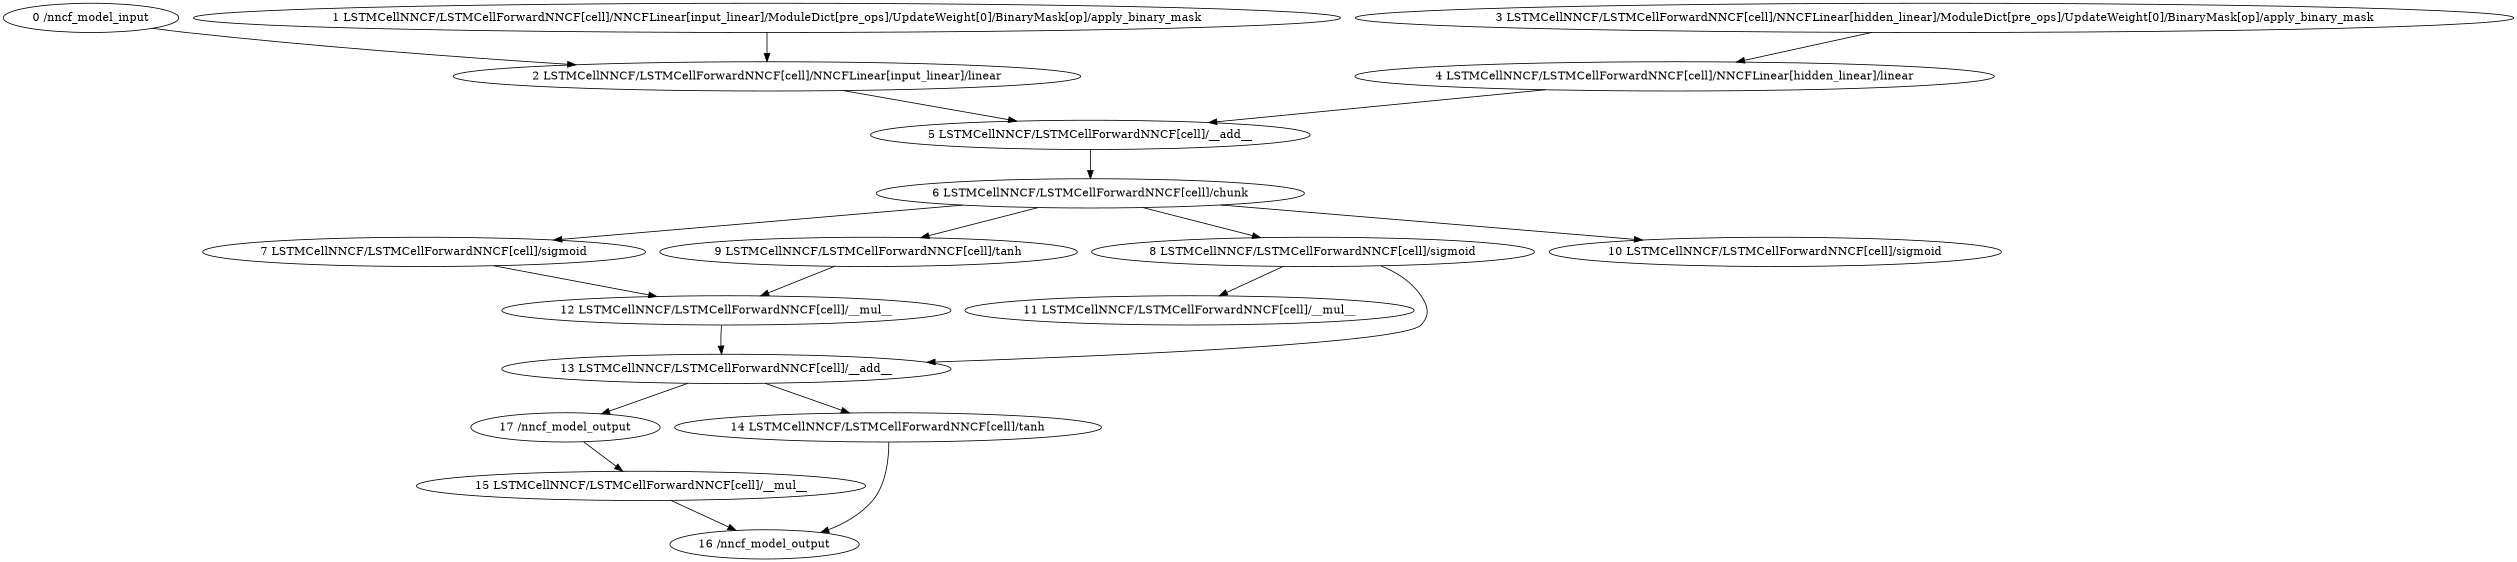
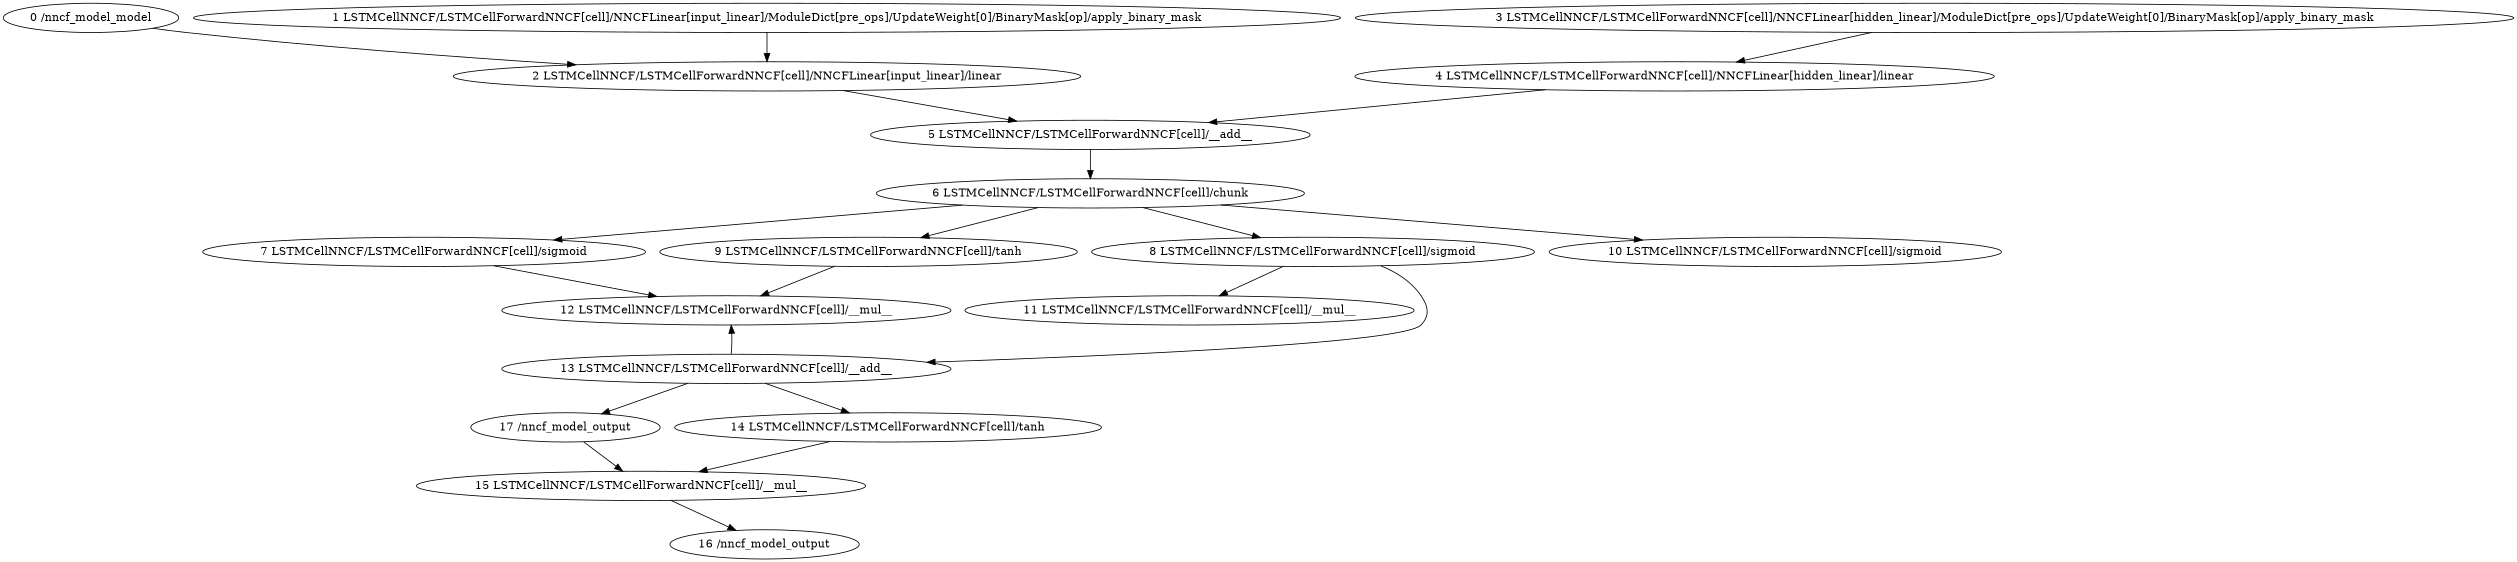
  strict digraph {
    node [type=sigmoid scope="LSTMCellNNCF/LSTMCellForwardNNCF[cell]"]
-   "0 /nncf_model_input" [type=nncf_model_input scope=""]
+   "0 /nncf_model_input" [type=nncf_model_input label="0 /nncf_model_model" scope=""]
    "2 LSTMCellNNCF/LSTMCellForwardNNCF[cell]/NNCFLinear[input_linear]/linear" [scope="LSTMCellNNCF/LSTMCellForwardNNCF[cell]/NNCFLinear[input_linear]" type=linear]
    "5 LSTMCellNNCF/LSTMCellForwardNNCF[cell]/__add__" [type=__add__]
    "1 LSTMCellNNCF/LSTMCellForwardNNCF[cell]/NNCFLinear[input_linear]/ModuleDict[pre_ops]/UpdateWeight[0]/BinaryMask[op]/apply_binary_mask" [scope="LSTMCellNNCF/LSTMCellForwardNNCF[cell]/NNCFLinear[input_linear]/ModuleDict[pre_ops]/UpdateWeight[0]/BinaryMask[op]" type=apply_binary_mask]
    "6 LSTMCellNNCF/LSTMCellForwardNNCF[cell]/chunk" [type=chunk]
    "3 LSTMCellNNCF/LSTMCellForwardNNCF[cell]/NNCFLinear[hidden_linear]/ModuleDict[pre_ops]/UpdateWeight[0]/BinaryMask[op]/apply_binary_mask" [scope="LSTMCellNNCF/LSTMCellForwardNNCF[cell]/NNCFLinear[hidden_linear]/ModuleDict[pre_ops]/UpdateWeight[0]/BinaryMask[op]" type=apply_binary_mask]
    "4 LSTMCellNNCF/LSTMCellForwardNNCF[cell]/NNCFLinear[hidden_linear]/linear" [scope="LSTMCellNNCF/LSTMCellForwardNNCF[cell]/NNCFLinear[hidden_linear]" type=linear]
    "7 LSTMCellNNCF/LSTMCellForwardNNCF[cell]/sigmoid"
    "8 LSTMCellNNCF/LSTMCellForwardNNCF[cell]/sigmoid"
    "9 LSTMCellNNCF/LSTMCellForwardNNCF[cell]/tanh" [type=tanh]
    "10 LSTMCellNNCF/LSTMCellForwardNNCF[cell]/sigmoid"
    "12 LSTMCellNNCF/LSTMCellForwardNNCF[cell]/__mul__" [type=__mul__]
    "11 LSTMCellNNCF/LSTMCellForwardNNCF[cell]/__mul__" [type=__mul__]
    "13 LSTMCellNNCF/LSTMCellForwardNNCF[cell]/__add__" [type=__add__]
    "15 LSTMCellNNCF/LSTMCellForwardNNCF[cell]/__mul__" [type=__mul__]
    "16 /nncf_model_output" [type=nncf_model_output scope=""]
    "14 LSTMCellNNCF/LSTMCellForwardNNCF[cell]/tanh" [type=tanh]
    "17 /nncf_model_output" [type=nncf_model_output scope=""]
    "0 /nncf_model_input" -> "2 LSTMCellNNCF/LSTMCellForwardNNCF[cell]/NNCFLinear[input_linear]/linear"
    "2 LSTMCellNNCF/LSTMCellForwardNNCF[cell]/NNCFLinear[input_linear]/linear" -> "5 LSTMCellNNCF/LSTMCellForwardNNCF[cell]/__add__"
    "5 LSTMCellNNCF/LSTMCellForwardNNCF[cell]/__add__" -> "6 LSTMCellNNCF/LSTMCellForwardNNCF[cell]/chunk"
    "1 LSTMCellNNCF/LSTMCellForwardNNCF[cell]/NNCFLinear[input_linear]/ModuleDict[pre_ops]/UpdateWeight[0]/BinaryMask[op]/apply_binary_mask" -> "2 LSTMCellNNCF/LSTMCellForwardNNCF[cell]/NNCFLinear[input_linear]/linear"
    "6 LSTMCellNNCF/LSTMCellForwardNNCF[cell]/chunk" -> "7 LSTMCellNNCF/LSTMCellForwardNNCF[cell]/sigmoid"
    "6 LSTMCellNNCF/LSTMCellForwardNNCF[cell]/chunk" -> "8 LSTMCellNNCF/LSTMCellForwardNNCF[cell]/sigmoid"
    "6 LSTMCellNNCF/LSTMCellForwardNNCF[cell]/chunk" -> "9 LSTMCellNNCF/LSTMCellForwardNNCF[cell]/tanh"
    "6 LSTMCellNNCF/LSTMCellForwardNNCF[cell]/chunk" -> "10 LSTMCellNNCF/LSTMCellForwardNNCF[cell]/sigmoid"
    "3 LSTMCellNNCF/LSTMCellForwardNNCF[cell]/NNCFLinear[hidden_linear]/ModuleDict[pre_ops]/UpdateWeight[0]/BinaryMask[op]/apply_binary_mask" -> "4 LSTMCellNNCF/LSTMCellForwardNNCF[cell]/NNCFLinear[hidden_linear]/linear"
    "4 LSTMCellNNCF/LSTMCellForwardNNCF[cell]/NNCFLinear[hidden_linear]/linear" -> "5 LSTMCellNNCF/LSTMCellForwardNNCF[cell]/__add__"
    "7 LSTMCellNNCF/LSTMCellForwardNNCF[cell]/sigmoid" -> "12 LSTMCellNNCF/LSTMCellForwardNNCF[cell]/__mul__"
    "8 LSTMCellNNCF/LSTMCellForwardNNCF[cell]/sigmoid" -> "11 LSTMCellNNCF/LSTMCellForwardNNCF[cell]/__mul__"
    "8 LSTMCellNNCF/LSTMCellForwardNNCF[cell]/sigmoid" -> "13 LSTMCellNNCF/LSTMCellForwardNNCF[cell]/__add__"
    "9 LSTMCellNNCF/LSTMCellForwardNNCF[cell]/tanh" -> "12 LSTMCellNNCF/LSTMCellForwardNNCF[cell]/__mul__"
-   "12 LSTMCellNNCF/LSTMCellForwardNNCF[cell]/__mul__" -> "13 LSTMCellNNCF/LSTMCellForwardNNCF[cell]/__add__"
+   "13 LSTMCellNNCF/LSTMCellForwardNNCF[cell]/__add__" -> "12 LSTMCellNNCF/LSTMCellForwardNNCF[cell]/__mul__"
    "13 LSTMCellNNCF/LSTMCellForwardNNCF[cell]/__add__" -> "14 LSTMCellNNCF/LSTMCellForwardNNCF[cell]/tanh"
    "13 LSTMCellNNCF/LSTMCellForwardNNCF[cell]/__add__" -> "17 /nncf_model_output"
    "15 LSTMCellNNCF/LSTMCellForwardNNCF[cell]/__mul__" -> "16 /nncf_model_output"
-   "14 LSTMCellNNCF/LSTMCellForwardNNCF[cell]/tanh" -> "16 /nncf_model_output"
+   "14 LSTMCellNNCF/LSTMCellForwardNNCF[cell]/tanh" -> "15 LSTMCellNNCF/LSTMCellForwardNNCF[cell]/__mul__"
    "17 /nncf_model_output" -> "15 LSTMCellNNCF/LSTMCellForwardNNCF[cell]/__mul__"
  }
